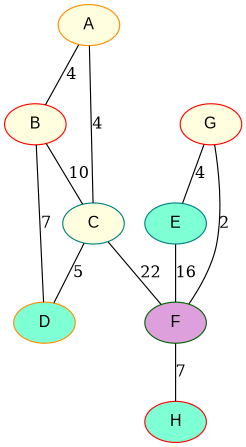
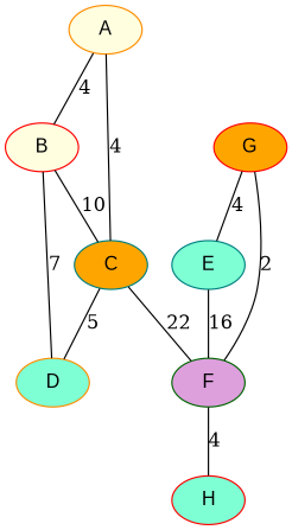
  graph {
    node [color=red fillcolor=aquamarine fontname=Arial style=filled]
    A [color=darkorange fillcolor=lightyellow]
    B [fillcolor=lightyellow]
-   C [color=teal fillcolor=lightyellow]
+   C [color=teal fillcolor=orange]
    D [color=darkorange]
    F [color=darkgreen fillcolor=plum]
    H
    E [color=teal]
-   G [fillcolor=lightyellow]
+   G [fillcolor=orange]
    A -- B [label=4]
    A -- C [label=4]
    B -- C [label=10]
    B -- D [label=7]
    C -- D [label=5]
    C -- F [label=22]
-   F -- H [label=7]
+   F -- H [label=4]
    E -- F [label=16]
    G -- F [label=2]
    G -- E [label=4]
  }
